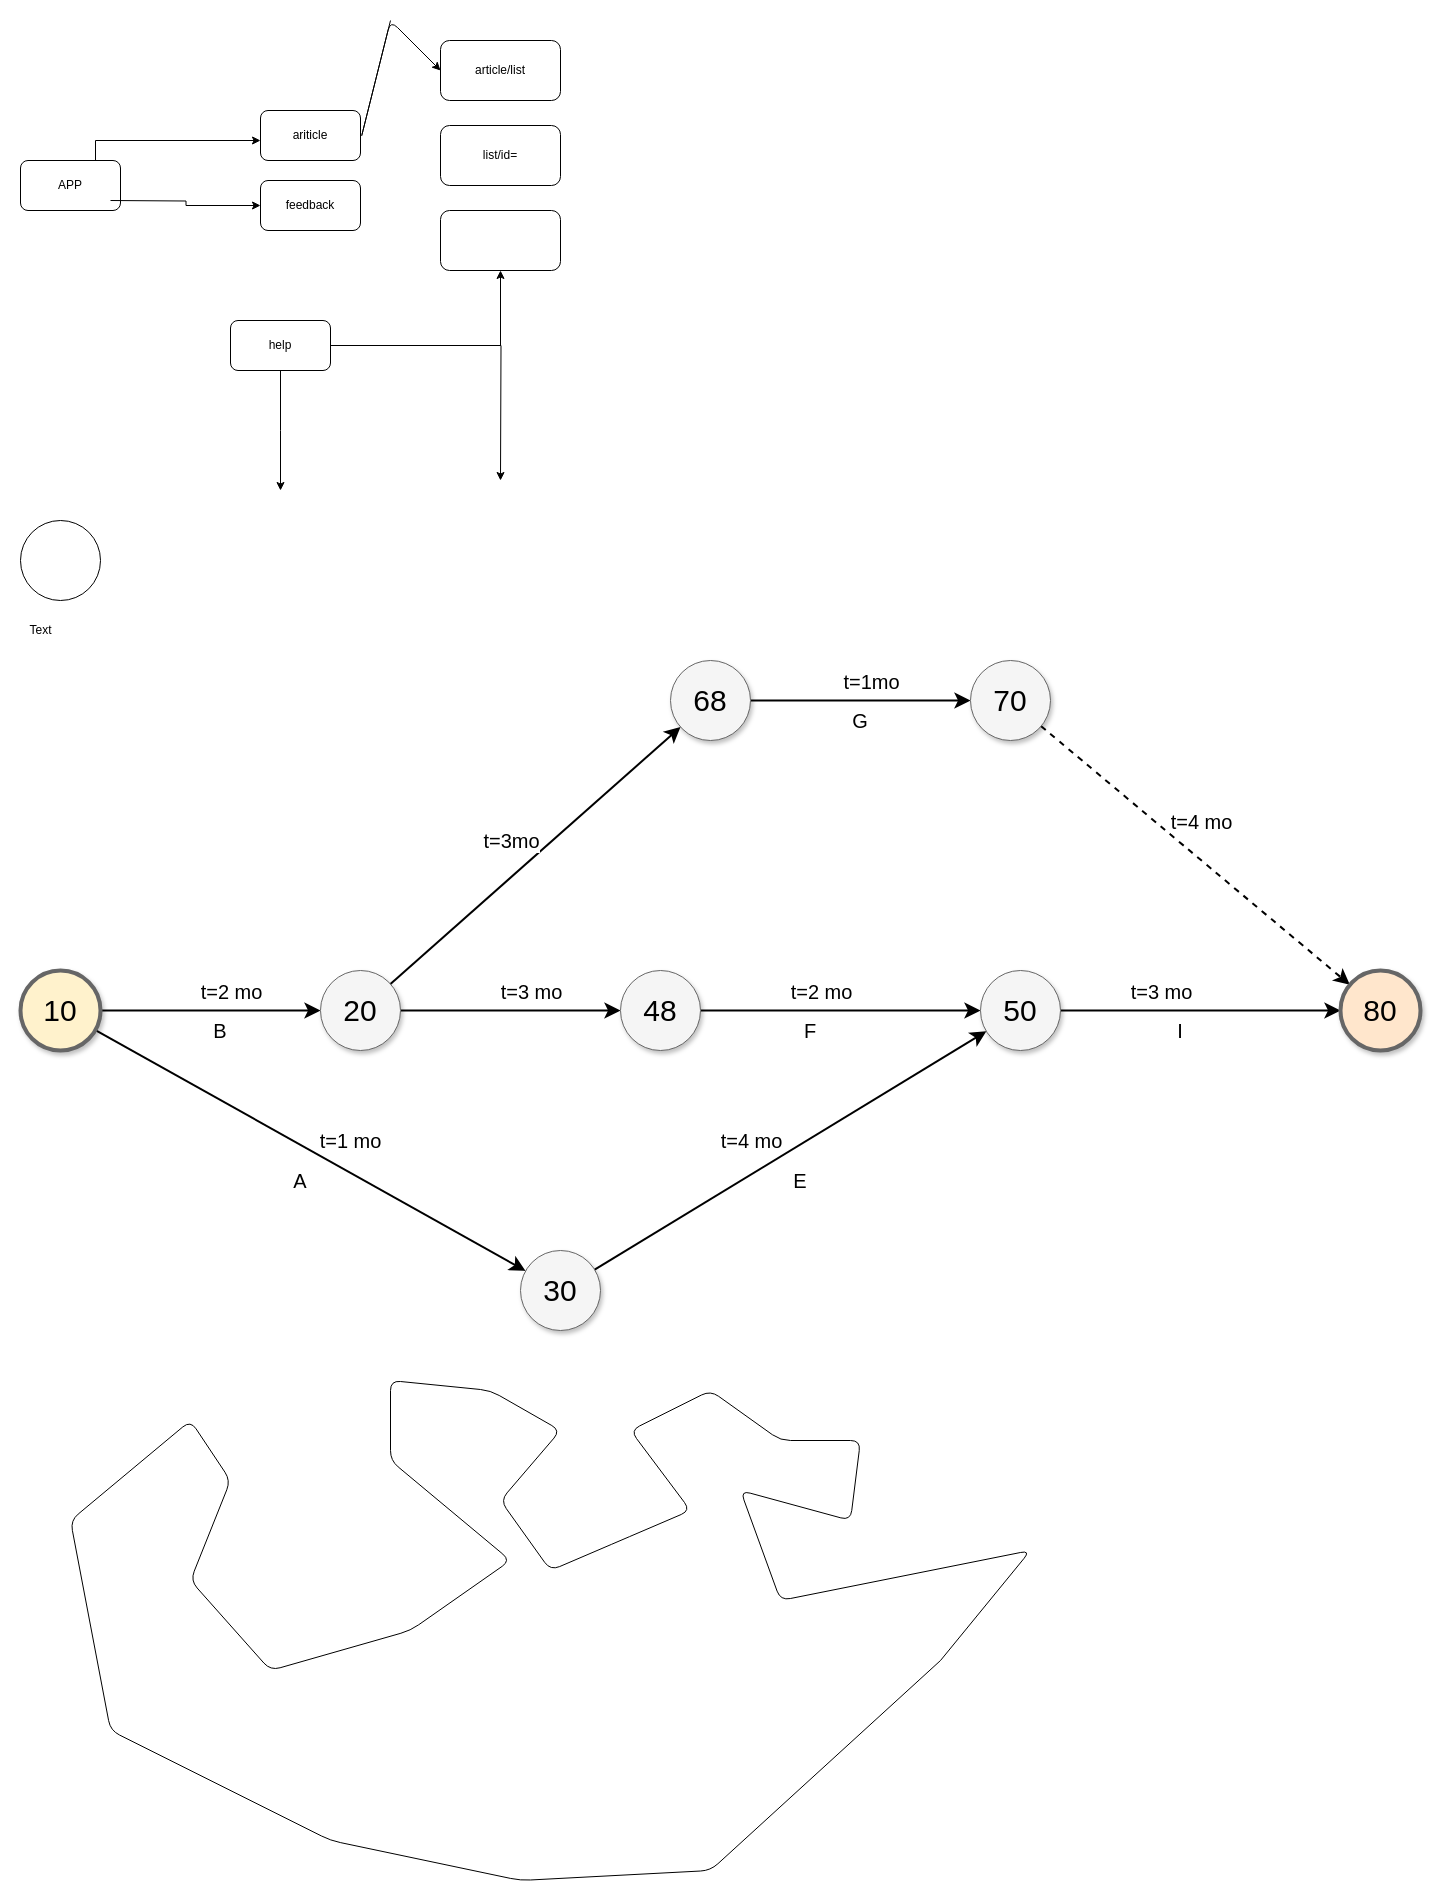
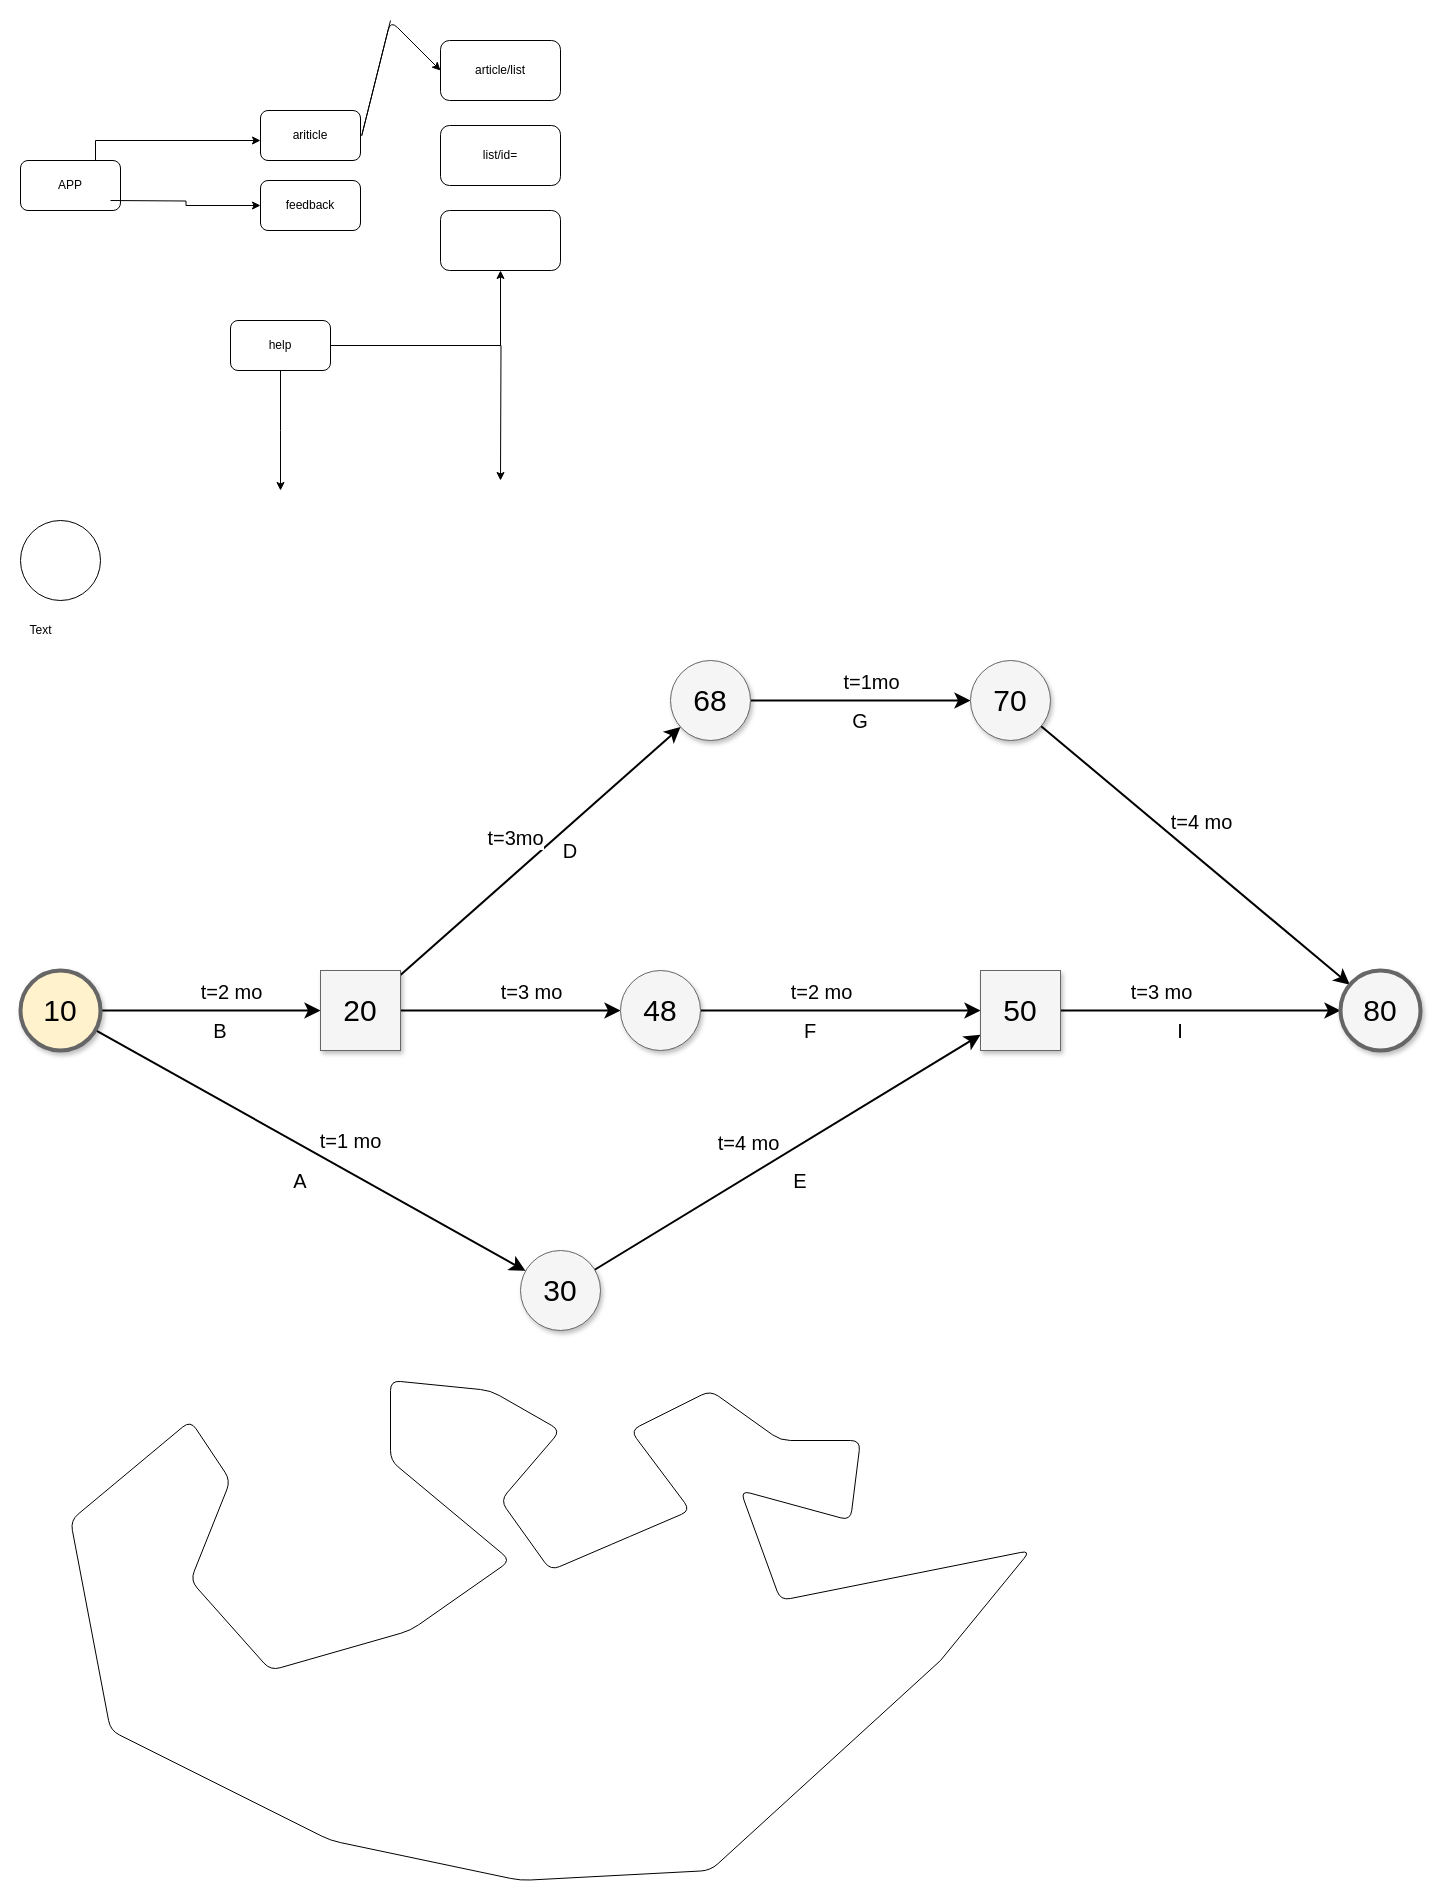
  <mxCell id="0" />
  <mxCell id="1" parent="0" />
  <mxCell id="2" style="edgeStyle=orthogonalEdgeStyle;rounded=0;orthogonalLoop=1;jettySize=auto;html=1;exitX=0.75;exitY=0;exitDx=0;exitDy=0;" parent="1" source="3" target="5" edge="1"><mxGeometry relative="1" as="geometry"><Array as="points"><mxPoint x="95" y="140" /></Array></mxGeometry></mxCell>
  <mxCell id="3" value="APP" style="rounded=1;whiteSpace=wrap;html=1;" parent="1" vertex="1"><mxGeometry x="20" y="160" width="100" height="50" as="geometry" /></mxCell>
  <mxCell id="4" style="edgeStyle=orthogonalEdgeStyle;rounded=0;orthogonalLoop=1;jettySize=auto;html=1;exitX=0.5;exitY=0;exitDx=0;exitDy=0;" parent="1" source="5" edge="1"><mxGeometry relative="1" as="geometry"><mxPoint x="320" y="120" as="targetPoint" /></mxGeometry></mxCell>
  <mxCell id="5" value="ariticle" style="rounded=1;whiteSpace=wrap;html=1;" parent="1" vertex="1"><mxGeometry x="260" y="110" width="100" height="50" as="geometry" /></mxCell>
  <mxCell id="6" value="article/list" style="rounded=1;whiteSpace=wrap;html=1;" parent="1" vertex="1"><mxGeometry x="440" y="40" width="120" height="60" as="geometry" /></mxCell>
  <mxCell id="7" value="list/id=" style="rounded=1;whiteSpace=wrap;html=1;" parent="1" vertex="1"><mxGeometry x="440" y="125" width="120" height="60" as="geometry" /></mxCell>
  <mxCell id="8" value="" style="rounded=1;whiteSpace=wrap;html=1;" parent="1" vertex="1"><mxGeometry x="440" y="210" width="120" height="60" as="geometry" /></mxCell>
  <mxCell id="9" value="" style="endArrow=classic;html=1;entryX=0;entryY=0.5;entryDx=0;entryDy=0;" parent="1" target="6" edge="1"><mxGeometry width="50" height="50" relative="1" as="geometry"><mxPoint x="390" y="20" as="sourcePoint" /><mxPoint x="160" y="50" as="targetPoint" /><Array as="points"><mxPoint x="360" y="140" /><mxPoint x="390" y="20" /></Array></mxGeometry></mxCell>
  <mxCell id="10" value="feedback" style="rounded=1;whiteSpace=wrap;html=1;" parent="1" vertex="1"><mxGeometry x="260" y="180" width="100" height="50" as="geometry" /></mxCell>
  <mxCell id="11" style="edgeStyle=orthogonalEdgeStyle;rounded=0;orthogonalLoop=1;jettySize=auto;html=1;exitX=0.75;exitY=0;exitDx=0;exitDy=0;" parent="1" target="10" edge="1"><mxGeometry relative="1" as="geometry"><mxPoint x="110" y="200" as="sourcePoint" /><mxPoint x="240" y="200" as="targetPoint" /><Array as="points" /></mxGeometry></mxCell>
  <mxCell id="12" style="edgeStyle=orthogonalEdgeStyle;rounded=0;orthogonalLoop=1;jettySize=auto;html=1;" edge="1" parent="1" source="15"><mxGeometry relative="1" as="geometry"><mxPoint x="280" y="490" as="targetPoint" /></mxGeometry></mxCell>
  <mxCell id="13" style="edgeStyle=orthogonalEdgeStyle;rounded=0;orthogonalLoop=1;jettySize=auto;html=1;entryX=0.5;entryY=1;entryDx=0;entryDy=0;" edge="1" parent="1" source="15" target="8"><mxGeometry relative="1" as="geometry" /></mxCell>
  <mxCell id="14" style="edgeStyle=orthogonalEdgeStyle;rounded=0;orthogonalLoop=1;jettySize=auto;html=1;exitX=1;exitY=0.5;exitDx=0;exitDy=0;" edge="1" parent="1" source="15"><mxGeometry relative="1" as="geometry"><mxPoint x="500" y="480" as="targetPoint" /></mxGeometry></mxCell>
  <mxCell id="15" value="help&lt;br&gt;" style="rounded=1;whiteSpace=wrap;html=1;" parent="1" vertex="1"><mxGeometry x="230" y="320" width="100" height="50" as="geometry" /></mxCell>
  <mxCell id="16" value="" style="ellipse;whiteSpace=wrap;html=1;" vertex="1" parent="1"><mxGeometry x="20" y="520" width="80" height="80" as="geometry" /></mxCell>
  <mxCell id="17" value="Text" style="text;html=1;resizable=0;autosize=1;align=center;verticalAlign=middle;points=[];fillColor=none;strokeColor=none;rounded=0;" vertex="1" parent="1"><mxGeometry x="20" y="620" width="40" height="20" as="geometry" /></mxCell>
  <mxCell id="18" style="edgeStyle=none;curved=1;html=1;startSize=10;endArrow=classic;endFill=1;endSize=10;strokeColor=#000000;strokeWidth=2;fontSize=12;" edge="1" parent="1" source="22" target="27"><mxGeometry relative="1" as="geometry" /></mxCell>
  <mxCell id="19" value="t=2 mo" style="text;html=1;resizable=0;points=[];align=center;verticalAlign=middle;labelBackgroundColor=none;fontSize=20;" vertex="1" connectable="0" parent="18"><mxGeometry x="0.255" y="-5" relative="1" as="geometry"><mxPoint x="-8" y="-25" as="offset" /></mxGeometry></mxCell>
  <mxCell id="20" style="edgeStyle=none;curved=1;html=1;startSize=10;endFill=1;endSize=10;strokeWidth=2;fontSize=12;" edge="1" parent="1" source="22" target="30"><mxGeometry relative="1" as="geometry" /></mxCell>
  <mxCell id="21" value="t=1 mo" style="text;html=1;resizable=0;points=[];align=center;verticalAlign=middle;labelBackgroundColor=#ffffff;fontSize=20;" vertex="1" connectable="0" parent="20"><mxGeometry x="-0.074" y="-2" relative="1" as="geometry"><mxPoint x="57" y="-3" as="offset" /></mxGeometry></mxCell>
  <mxCell id="22" value="10" style="ellipse;whiteSpace=wrap;html=1;rounded=0;shadow=1;strokeColor=#666666;strokeWidth=4;fontSize=30;align=center;fillColor=#fff2cc;" vertex="1" parent="1"><mxGeometry x="20" y="970" width="80" height="80" as="geometry" /></mxCell>
  <mxCell id="23" style="edgeStyle=none;curved=1;html=1;startSize=10;endFill=1;endSize=10;strokeWidth=2;fontSize=12;" edge="1" parent="1" source="27" target="39"><mxGeometry relative="1" as="geometry" /></mxCell>
  <mxCell id="24" value="t=3 mo" style="text;html=1;resizable=0;points=[];align=center;verticalAlign=middle;labelBackgroundColor=#ffffff;fontSize=20;" vertex="1" connectable="0" parent="23"><mxGeometry x="0.154" relative="1" as="geometry"><mxPoint x="3" y="-20" as="offset" /></mxGeometry></mxCell>
  <mxCell id="25" style="edgeStyle=none;curved=1;html=1;startSize=10;endFill=1;endSize=10;strokeWidth=2;fontSize=12;" edge="1" parent="1" source="27" target="36"><mxGeometry relative="1" as="geometry" /></mxCell>
  <mxCell id="26" value="t=3mo" style="text;html=1;resizable=0;points=[];align=center;verticalAlign=middle;labelBackgroundColor=#ffffff;fontSize=20;" vertex="1" connectable="0" parent="25"><mxGeometry x="0.167" y="-3" relative="1" as="geometry"><mxPoint x="-51" y="4" as="offset" /></mxGeometry></mxCell>
- <mxCell id="27" value="20" style="ellipse;whiteSpace=wrap;html=1;rounded=0;shadow=1;strokeColor=#666666;strokeWidth=1;fontSize=30;align=center;fillColor=#f5f5f5;" vertex="1" parent="1"><mxGeometry x="320" y="970" width="80" height="80" as="geometry" /></mxCell>
+ <mxCell id="27" value="20" style="whiteSpace=wrap;html=1;shadow=1;strokeColor=#666666;strokeWidth=1;fontSize=30;align=center;fillColor=#f5f5f5;rounded=0;" vertex="1" parent="1"><mxGeometry x="320" y="970" width="80" height="80" as="geometry" /></mxCell>
  <mxCell id="28" style="edgeStyle=none;curved=1;html=1;startSize=10;endFill=1;endSize=10;strokeWidth=2;fontSize=12;" edge="1" parent="1" source="30" target="33"><mxGeometry relative="1" as="geometry" /></mxCell>
  <mxCell id="29" value="t=4 mo" style="text;html=1;resizable=0;points=[];align=center;verticalAlign=middle;labelBackgroundColor=#ffffff;fontSize=20;" vertex="1" connectable="0" parent="28"><mxGeometry x="-0.132" y="-6" relative="1" as="geometry"><mxPoint x="-17" y="-31" as="offset" /></mxGeometry></mxCell>
  <mxCell id="30" value="30" style="ellipse;whiteSpace=wrap;html=1;rounded=0;shadow=1;strokeColor=#666666;strokeWidth=1;fontSize=30;align=center;fillColor=#f5f5f5;" vertex="1" parent="1"><mxGeometry x="520" y="1250" width="80" height="80" as="geometry" /></mxCell>
  <mxCell id="31" style="edgeStyle=none;curved=1;html=1;startSize=10;endFill=1;endSize=10;strokeWidth=2;fontSize=12;" edge="1" parent="1" source="33" target="43"><mxGeometry relative="1" as="geometry" /></mxCell>
  <mxCell id="32" value="t=3 mo" style="text;html=1;resizable=0;points=[];align=center;verticalAlign=middle;labelBackgroundColor=#ffffff;fontSize=20;" vertex="1" connectable="0" parent="31"><mxGeometry x="-0.414" y="-1" relative="1" as="geometry"><mxPoint x="18" y="-21" as="offset" /></mxGeometry></mxCell>
- <mxCell id="33" value="50" style="ellipse;whiteSpace=wrap;html=1;rounded=0;shadow=1;strokeColor=#666666;strokeWidth=1;fontSize=30;align=center;fillColor=#f5f5f5;" vertex="1" parent="1"><mxGeometry x="980" y="970" width="80" height="80" as="geometry" /></mxCell>
+ <mxCell id="33" value="50" style="whiteSpace=wrap;html=1;shadow=1;strokeColor=#666666;strokeWidth=1;fontSize=30;align=center;fillColor=#f5f5f5;rounded=0;" vertex="1" parent="1"><mxGeometry x="980" y="970" width="80" height="80" as="geometry" /></mxCell>
  <mxCell id="34" style="edgeStyle=none;curved=1;html=1;startSize=10;endFill=1;endSize=10;strokeWidth=2;fontSize=12;" edge="1" parent="1" source="36" target="42"><mxGeometry relative="1" as="geometry" /></mxCell>
  <mxCell id="35" value="t=1mo" style="text;html=1;resizable=0;points=[];align=center;verticalAlign=middle;labelBackgroundColor=#ffffff;fontSize=20;" vertex="1" connectable="0" parent="34"><mxGeometry x="-0.073" y="-5" relative="1" as="geometry"><mxPoint x="18" y="-25" as="offset" /></mxGeometry></mxCell>
  <mxCell id="36" value="68" style="ellipse;whiteSpace=wrap;html=1;rounded=0;shadow=1;strokeColor=#666666;strokeWidth=1;fontSize=30;align=center;fillColor=#f5f5f5;" vertex="1" parent="1"><mxGeometry x="670" y="660" width="80" height="80" as="geometry" /></mxCell>
  <mxCell id="37" style="edgeStyle=none;curved=1;html=1;startSize=10;endFill=1;endSize=10;strokeWidth=2;fontSize=12;" edge="1" parent="1" source="39" target="33"><mxGeometry relative="1" as="geometry" /></mxCell>
  <mxCell id="38" value="t=2 mo" style="text;html=1;resizable=0;points=[];align=center;verticalAlign=middle;labelBackgroundColor=#ffffff;fontSize=20;" vertex="1" connectable="0" parent="37"><mxGeometry x="-0.349" y="-1" relative="1" as="geometry"><mxPoint x="29" y="-21" as="offset" /></mxGeometry></mxCell>
  <mxCell id="39" value="48" style="ellipse;whiteSpace=wrap;html=1;rounded=0;shadow=1;strokeColor=#666666;strokeWidth=1;fontSize=30;align=center;fillColor=#f5f5f5;" vertex="1" parent="1"><mxGeometry x="620" y="970" width="80" height="80" as="geometry" /></mxCell>
- <mxCell id="40" style="edgeStyle=none;curved=1;html=1;startSize=10;endFill=1;endSize=10;strokeWidth=2;fontSize=12;dashed=1;" edge="1" parent="1" source="42" target="43"><mxGeometry relative="1" as="geometry" /></mxCell>
+ <mxCell id="40" style="edgeStyle=none;curved=1;html=1;startSize=10;endFill=1;endSize=10;strokeWidth=2;fontSize=12;" edge="1" parent="1" source="42" target="43"><mxGeometry relative="1" as="geometry" /></mxCell>
  <mxCell id="41" value="t=4 mo" style="text;html=1;resizable=0;points=[];align=center;verticalAlign=middle;labelBackgroundColor=#ffffff;fontSize=20;" vertex="1" connectable="0" parent="40"><mxGeometry x="-0.266" y="2" relative="1" as="geometry"><mxPoint x="45" y="1" as="offset" /></mxGeometry></mxCell>
  <mxCell id="42" value="70" style="ellipse;whiteSpace=wrap;html=1;rounded=0;shadow=1;strokeColor=#666666;strokeWidth=1;fontSize=30;align=center;fillColor=#f5f5f5;" vertex="1" parent="1"><mxGeometry x="970" y="660" width="80" height="80" as="geometry" /></mxCell>
- <mxCell id="43" value="80" style="ellipse;whiteSpace=wrap;html=1;rounded=0;shadow=1;strokeColor=#666666;strokeWidth=4;fontSize=30;align=center;fillColor=#ffe6cc;" vertex="1" parent="1"><mxGeometry x="1340" y="970" width="80" height="80" as="geometry" /></mxCell>
+ <mxCell id="43" value="80" style="ellipse;whiteSpace=wrap;html=1;rounded=0;shadow=1;strokeColor=#666666;strokeWidth=4;fontSize=30;align=center;fillColor=#f5f5f5;" vertex="1" parent="1"><mxGeometry x="1340" y="970" width="80" height="80" as="geometry" /></mxCell>
  <mxCell id="44" value="A" style="text;html=1;strokeColor=none;fillColor=none;align=center;verticalAlign=middle;whiteSpace=wrap;rounded=0;shadow=1;labelBackgroundColor=none;fontSize=20;" vertex="1" parent="1"><mxGeometry x="280" y="1170" width="40" height="20" as="geometry" /></mxCell>
  <mxCell id="45" value="B" style="text;html=1;strokeColor=none;fillColor=none;align=center;verticalAlign=middle;whiteSpace=wrap;rounded=0;shadow=1;labelBackgroundColor=none;fontSize=20;" vertex="1" parent="1"><mxGeometry x="200" y="1020" width="40" height="20" as="geometry" /></mxCell>
+ <mxCell id="46" value="D" style="text;html=1;strokeColor=none;fillColor=none;align=center;verticalAlign=middle;whiteSpace=wrap;rounded=0;shadow=1;labelBackgroundColor=none;fontSize=20;" vertex="1" parent="1"><mxGeometry x="550" y="840" width="40" height="20" as="geometry" /></mxCell>
  <mxCell id="47" value="E" style="text;html=1;strokeColor=none;fillColor=none;align=center;verticalAlign=middle;whiteSpace=wrap;rounded=0;shadow=1;labelBackgroundColor=none;fontSize=20;" vertex="1" parent="1"><mxGeometry x="780" y="1170" width="40" height="20" as="geometry" /></mxCell>
  <mxCell id="48" value="F" style="text;html=1;strokeColor=none;fillColor=none;align=center;verticalAlign=middle;whiteSpace=wrap;rounded=0;shadow=1;labelBackgroundColor=none;fontSize=20;" vertex="1" parent="1"><mxGeometry x="790" y="1020" width="40" height="20" as="geometry" /></mxCell>
  <mxCell id="49" value="G" style="text;html=1;strokeColor=none;fillColor=none;align=center;verticalAlign=middle;whiteSpace=wrap;rounded=0;shadow=1;labelBackgroundColor=none;fontSize=20;" vertex="1" parent="1"><mxGeometry x="840" y="710" width="40" height="20" as="geometry" /></mxCell>
  <mxCell id="50" value="I" style="text;html=1;strokeColor=none;fillColor=none;align=center;verticalAlign=middle;whiteSpace=wrap;rounded=0;shadow=1;labelBackgroundColor=none;fontSize=20;" vertex="1" parent="1"><mxGeometry x="1160" y="1020" width="40" height="20" as="geometry" /></mxCell>
  <mxCell id="51" value="" style="endArrow=none;html=1;" edge="1" parent="1"><mxGeometry width="50" height="50" relative="1" as="geometry"><mxPoint x="940" y="1660" as="sourcePoint" /><mxPoint x="940" y="1660" as="targetPoint" /><Array as="points"><mxPoint x="710" y="1870" /><mxPoint x="520" y="1880" /><mxPoint x="330" y="1840" /><mxPoint x="110" y="1730" /><mxPoint x="70" y="1520" /><mxPoint x="190" y="1420" /><mxPoint x="230" y="1480" /><mxPoint x="190" y="1580" /><mxPoint x="270" y="1670" /><mxPoint x="410" y="1630" /><mxPoint x="510" y="1560" /><mxPoint x="390" y="1460" /><mxPoint x="390" y="1380" /><mxPoint x="490" y="1390" /><mxPoint x="560" y="1430" /><mxPoint x="500" y="1500" /><mxPoint x="550" y="1570" /><mxPoint x="620" y="1540" /><mxPoint x="690" y="1510" /><mxPoint x="630" y="1430" /><mxPoint x="710" y="1390" /><mxPoint x="780" y="1440" /><mxPoint x="860" y="1440" /><mxPoint x="850" y="1520" /><mxPoint x="740" y="1490" /><mxPoint x="780" y="1600" /><mxPoint x="1030" y="1550" /></Array></mxGeometry></mxCell>
